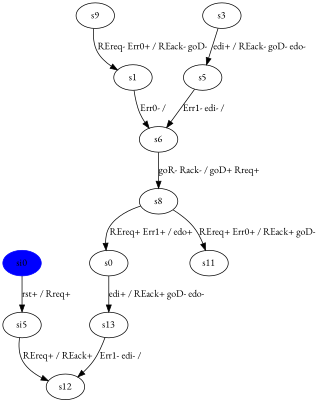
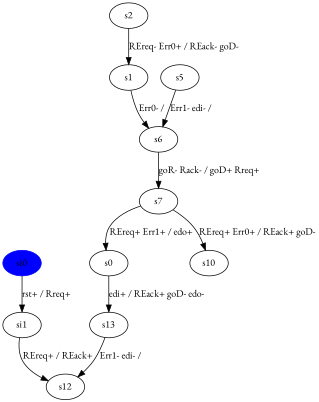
  digraph {
    fontname="EB Garamond"
    node [fontname="EB Garamond"]
    edge [fontname="EB Garamond"]
    si0 [color=blue style=filled]
-   si1 [label=si5]
+   si1
    s12
    n4 [label=s1]
-   s2 [label=s9]
-   s3
+   s2
    s5
    s6
-   s7 [label=s8]
+   s7
    n10 [label=s0]
-   s10 [label=s11]
+   s10
    n12 [label=s13]
    si0 -> si1 [label="rst+ / Rreq+"]
    si1 -> s12 [label="REreq+ / REack+"]
    n4 -> s6 [label="Err0- /"]
    s2 -> n4 [label="REreq- Err0+ / REack- goD-"]
-   s3 -> s5 [label="edi+ / REack- goD- edo-"]
    s5 -> s6 [label="Err1- edi- /"]
    s6 -> s7 [label="goR- Rack- / goD+ Rreq+"]
    s7 -> n10 [label="REreq+ Err1+ / edo+"]
    s7 -> s10 [label="REreq+ Err0+ / REack+ goD-"]
    n10 -> n12 [label="edi+ / REack+ goD- edo-"]
    n12 -> s12 [label="Err1- edi- /"]
  }
